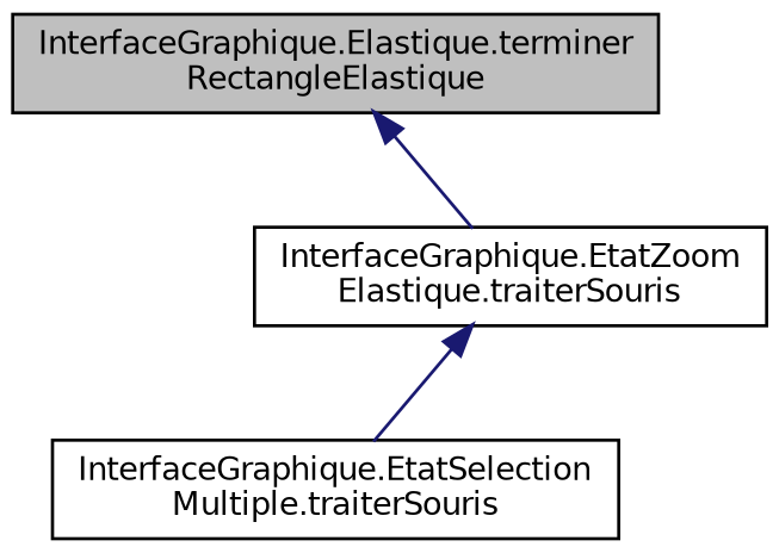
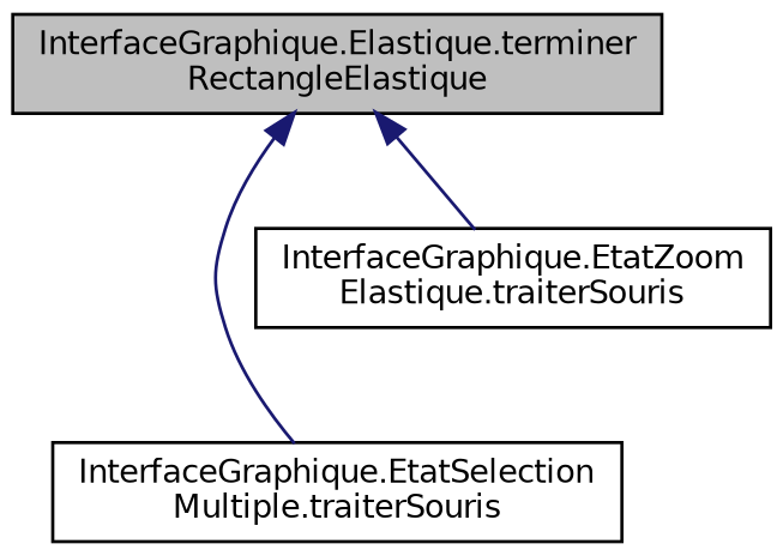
  digraph {
    rankdir=TB
    node [color=black fillcolor=white fontname=Helvetica fontsize=10 shape=record style=filled]
    edge [color=midnightblue dir=back fontname=Helvetica fontsize=10 labelfontname=Helvetica labelfontsize=10 style=solid]
    n1 [fillcolor=grey75 fontcolor=black height=0.2 label="InterfaceGraphique.Elastique.terminer\lRectangleElastique" width=0.4]
    n2 [height=0.2 label="InterfaceGraphique.EtatSelection\lMultiple.traiterSouris" width=0.4]
    n3 [height=0.2 label="InterfaceGraphique.EtatZoom\lElastique.traiterSouris" width=0.4]
-   n3 -> n2
+   n1 -> n2
    n1 -> n3
  }
